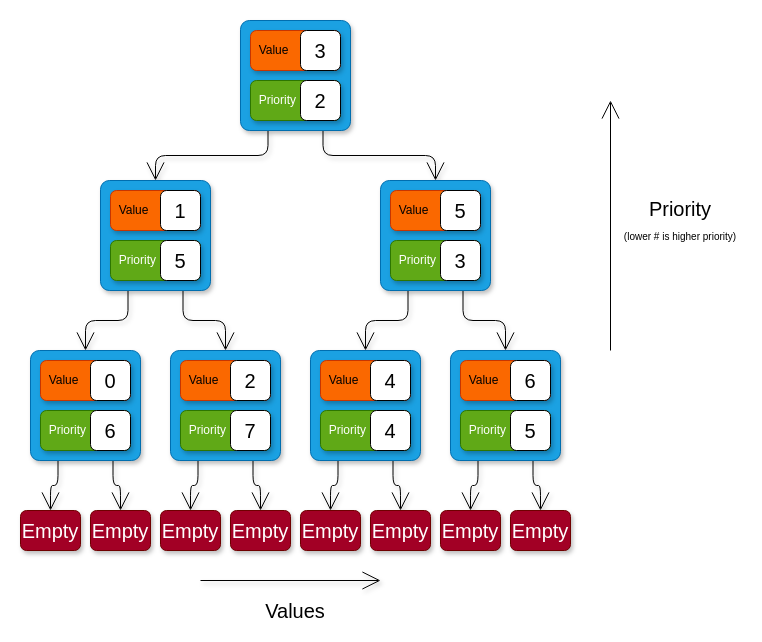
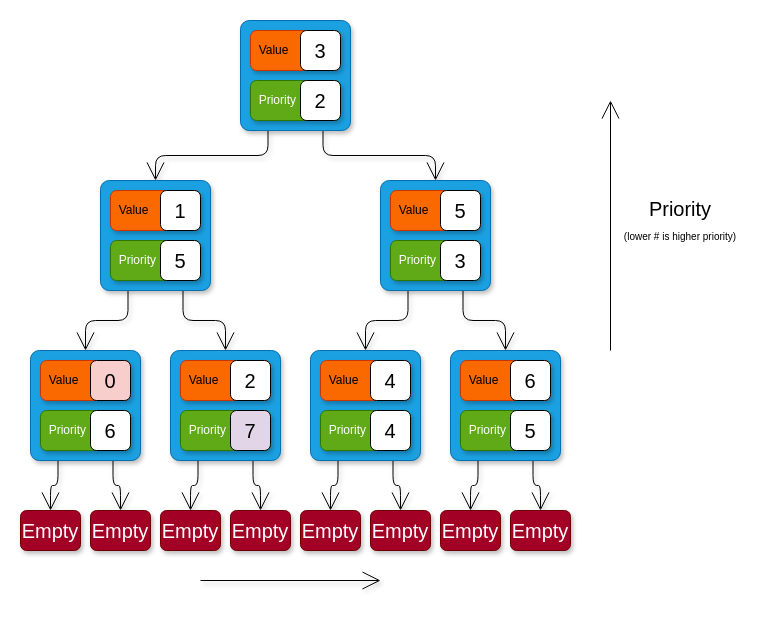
  <mxCell id="0" />
  <mxCell id="1" parent="0" />
  <mxCell id="2" style="edgeStyle=orthogonalEdgeStyle;html=1;exitX=0.25;exitY=1;exitDx=0;exitDy=0;entryX=0.5;entryY=0;entryDx=0;entryDy=0;endArrow=open;endFill=0;endSize=16;shadow=1;" edge="1" parent="1" source="4" target="11"><mxGeometry relative="1" as="geometry" /></mxCell>
  <mxCell id="3" style="edgeStyle=orthogonalEdgeStyle;html=1;exitX=0.75;exitY=1;exitDx=0;exitDy=0;entryX=0.5;entryY=0;entryDx=0;entryDy=0;endArrow=open;endFill=0;endSize=16;shadow=1;" edge="1" parent="1" source="4" target="18"><mxGeometry relative="1" as="geometry" /></mxCell>
  <mxCell id="4" value="" style="rounded=1;whiteSpace=wrap;html=1;arcSize=8;fillColor=#1ba1e2;strokeColor=#006EAF;fontColor=#ffffff;shadow=1;" vertex="1" parent="1"><mxGeometry x="240" y="20" width="110" height="110" as="geometry" /></mxCell>
  <mxCell id="5" value="&lt;span&gt;&amp;nbsp; Priority&lt;/span&gt;" style="rounded=1;whiteSpace=wrap;html=1;align=left;fillColor=#60a917;strokeColor=#2D7600;fontColor=#ffffff;shadow=1;" vertex="1" parent="1"><mxGeometry x="250" y="80" width="90" height="40" as="geometry" /></mxCell>
  <mxCell id="6" value="&amp;nbsp; Value" style="rounded=1;whiteSpace=wrap;html=1;align=left;fillColor=#fa6800;strokeColor=#C73500;fontColor=#000000;shadow=1;" vertex="1" parent="1"><mxGeometry x="250" y="30" width="90" height="40" as="geometry" /></mxCell>
  <mxCell id="7" value="3" style="rounded=1;whiteSpace=wrap;html=1;align=center;fontSize=20;shadow=0;" vertex="1" parent="1"><mxGeometry x="300" y="30" width="40" height="40" as="geometry" /></mxCell>
  <mxCell id="8" value="2" style="rounded=1;whiteSpace=wrap;html=1;align=center;fontSize=20;shadow=0;" vertex="1" parent="1"><mxGeometry x="300" y="80" width="40" height="40" as="geometry" /></mxCell>
  <mxCell id="9" style="edgeStyle=orthogonalEdgeStyle;html=1;exitX=0.75;exitY=1;exitDx=0;exitDy=0;entryX=0.5;entryY=0;entryDx=0;entryDy=0;endArrow=open;endFill=0;endSize=16;shadow=1;" edge="1" parent="1" source="11" target="25"><mxGeometry relative="1" as="geometry" /></mxCell>
  <mxCell id="10" style="edgeStyle=orthogonalEdgeStyle;html=1;exitX=0.25;exitY=1;exitDx=0;exitDy=0;entryX=0.5;entryY=0;entryDx=0;entryDy=0;endArrow=open;endFill=0;endSize=16;shadow=1;" edge="1" parent="1" source="11" target="32"><mxGeometry relative="1" as="geometry" /></mxCell>
  <mxCell id="11" value="" style="rounded=1;whiteSpace=wrap;html=1;arcSize=8;fillColor=#1ba1e2;strokeColor=#006EAF;fontColor=#ffffff;shadow=1;" vertex="1" parent="1"><mxGeometry x="100" y="180" width="110" height="110" as="geometry" /></mxCell>
  <mxCell id="12" value="&lt;span&gt;&amp;nbsp; Priority&lt;/span&gt;" style="rounded=1;whiteSpace=wrap;html=1;align=left;fillColor=#60a917;strokeColor=#2D7600;fontColor=#ffffff;shadow=1;" vertex="1" parent="1"><mxGeometry x="110" y="240" width="90" height="40" as="geometry" /></mxCell>
  <mxCell id="13" value="&amp;nbsp; Value" style="rounded=1;whiteSpace=wrap;html=1;align=left;fillColor=#fa6800;strokeColor=#C73500;fontColor=#000000;shadow=1;" vertex="1" parent="1"><mxGeometry x="110" y="190" width="90" height="40" as="geometry" /></mxCell>
  <mxCell id="14" value="1" style="rounded=1;whiteSpace=wrap;html=1;align=center;fontSize=20;shadow=0;" vertex="1" parent="1"><mxGeometry x="160" y="190" width="40" height="40" as="geometry" /></mxCell>
  <mxCell id="15" value="5" style="rounded=1;whiteSpace=wrap;html=1;align=center;fontSize=20;shadow=0;" vertex="1" parent="1"><mxGeometry x="160" y="240" width="40" height="40" as="geometry" /></mxCell>
  <mxCell id="16" style="edgeStyle=orthogonalEdgeStyle;html=1;exitX=0.25;exitY=1;exitDx=0;exitDy=0;entryX=0.5;entryY=0;entryDx=0;entryDy=0;endArrow=open;endFill=0;endSize=16;shadow=1;" edge="1" parent="1" source="18" target="46"><mxGeometry relative="1" as="geometry" /></mxCell>
  <mxCell id="17" style="edgeStyle=orthogonalEdgeStyle;html=1;exitX=0.75;exitY=1;exitDx=0;exitDy=0;entryX=0.5;entryY=0;entryDx=0;entryDy=0;endArrow=open;endFill=0;endSize=16;shadow=1;" edge="1" parent="1" source="18" target="39"><mxGeometry relative="1" as="geometry" /></mxCell>
  <mxCell id="18" value="" style="rounded=1;whiteSpace=wrap;html=1;arcSize=8;fillColor=#1ba1e2;strokeColor=#006EAF;fontColor=#ffffff;shadow=1;" vertex="1" parent="1"><mxGeometry x="380" y="180" width="110" height="110" as="geometry" /></mxCell>
  <mxCell id="19" value="&lt;span&gt;&amp;nbsp; Priority&lt;/span&gt;" style="rounded=1;whiteSpace=wrap;html=1;align=left;fillColor=#60a917;strokeColor=#2D7600;fontColor=#ffffff;shadow=1;" vertex="1" parent="1"><mxGeometry x="390" y="240" width="90" height="40" as="geometry" /></mxCell>
  <mxCell id="20" value="&amp;nbsp; Value" style="rounded=1;whiteSpace=wrap;html=1;align=left;fillColor=#fa6800;strokeColor=#C73500;fontColor=#000000;shadow=1;" vertex="1" parent="1"><mxGeometry x="390" y="190" width="90" height="40" as="geometry" /></mxCell>
  <mxCell id="21" value="5" style="rounded=1;whiteSpace=wrap;html=1;align=center;fontSize=20;shadow=0;" vertex="1" parent="1"><mxGeometry x="440" y="190" width="40" height="40" as="geometry" /></mxCell>
  <mxCell id="22" value="3" style="rounded=1;whiteSpace=wrap;html=1;align=center;fontSize=20;shadow=0;" vertex="1" parent="1"><mxGeometry x="440" y="240" width="40" height="40" as="geometry" /></mxCell>
  <mxCell id="23" style="edgeStyle=orthogonalEdgeStyle;html=1;exitX=0.25;exitY=1;exitDx=0;exitDy=0;entryX=0.5;entryY=0;entryDx=0;entryDy=0;shadow=1;fontSize=20;endArrow=open;endFill=0;endSize=16;" edge="1" parent="1" source="25" target="57"><mxGeometry relative="1" as="geometry" /></mxCell>
  <mxCell id="24" style="edgeStyle=orthogonalEdgeStyle;html=1;exitX=0.75;exitY=1;exitDx=0;exitDy=0;entryX=0.5;entryY=0;entryDx=0;entryDy=0;shadow=1;fontSize=20;endArrow=open;endFill=0;endSize=16;" edge="1" parent="1" source="25" target="58"><mxGeometry relative="1" as="geometry" /></mxCell>
  <mxCell id="25" value="" style="rounded=1;whiteSpace=wrap;html=1;arcSize=8;fillColor=#1ba1e2;strokeColor=#006EAF;fontColor=#ffffff;shadow=1;" vertex="1" parent="1"><mxGeometry x="170" y="350" width="110" height="110" as="geometry" /></mxCell>
  <mxCell id="26" value="&lt;span&gt;&amp;nbsp; Priority&lt;/span&gt;" style="rounded=1;whiteSpace=wrap;html=1;align=left;fillColor=#60a917;strokeColor=#2D7600;fontColor=#ffffff;shadow=1;" vertex="1" parent="1"><mxGeometry x="180" y="410" width="90" height="40" as="geometry" /></mxCell>
  <mxCell id="27" value="&amp;nbsp; Value" style="rounded=1;whiteSpace=wrap;html=1;align=left;fillColor=#fa6800;strokeColor=#C73500;fontColor=#000000;shadow=1;" vertex="1" parent="1"><mxGeometry x="180" y="360" width="90" height="40" as="geometry" /></mxCell>
  <mxCell id="28" value="2" style="rounded=1;whiteSpace=wrap;html=1;align=center;fontSize=20;shadow=0;" vertex="1" parent="1"><mxGeometry x="230" y="360" width="40" height="40" as="geometry" /></mxCell>
- <mxCell id="29" value="7" style="rounded=1;whiteSpace=wrap;html=1;align=center;fontSize=20;shadow=0;" vertex="1" parent="1"><mxGeometry x="230" y="410" width="40" height="40" as="geometry" /></mxCell>
+ <mxCell id="29" value="7" style="rounded=1;whiteSpace=wrap;html=1;align=center;fontSize=20;shadow=0;fillColor=#e1d5e7;" vertex="1" parent="1"><mxGeometry x="230" y="410" width="40" height="40" as="geometry" /></mxCell>
  <mxCell id="30" style="edgeStyle=orthogonalEdgeStyle;html=1;exitX=0.25;exitY=1;exitDx=0;exitDy=0;entryX=0.5;entryY=0;entryDx=0;entryDy=0;shadow=1;fontSize=20;endArrow=open;endFill=0;endSize=16;" edge="1" parent="1" source="32" target="55"><mxGeometry relative="1" as="geometry" /></mxCell>
  <mxCell id="31" style="edgeStyle=orthogonalEdgeStyle;html=1;exitX=0.75;exitY=1;exitDx=0;exitDy=0;entryX=0.5;entryY=0;entryDx=0;entryDy=0;shadow=1;fontSize=20;endArrow=open;endFill=0;endSize=16;" edge="1" parent="1" source="32" target="56"><mxGeometry relative="1" as="geometry" /></mxCell>
  <mxCell id="32" value="" style="rounded=1;whiteSpace=wrap;html=1;arcSize=8;fillColor=#1ba1e2;strokeColor=#006EAF;fontColor=#ffffff;shadow=1;" vertex="1" parent="1"><mxGeometry x="30" y="350" width="110" height="110" as="geometry" /></mxCell>
  <mxCell id="33" value="&lt;span&gt;&amp;nbsp; Priority&lt;/span&gt;" style="rounded=1;whiteSpace=wrap;html=1;align=left;fillColor=#60a917;strokeColor=#2D7600;fontColor=#ffffff;shadow=1;" vertex="1" parent="1"><mxGeometry x="40" y="410" width="90" height="40" as="geometry" /></mxCell>
  <mxCell id="34" value="&amp;nbsp; Value" style="rounded=1;whiteSpace=wrap;html=1;align=left;fillColor=#fa6800;strokeColor=#C73500;fontColor=#000000;shadow=1;" vertex="1" parent="1"><mxGeometry x="40" y="360" width="90" height="40" as="geometry" /></mxCell>
- <mxCell id="35" value="0" style="rounded=1;whiteSpace=wrap;html=1;align=center;fontSize=20;shadow=0;" vertex="1" parent="1"><mxGeometry x="90" y="360" width="40" height="40" as="geometry" /></mxCell>
+ <mxCell id="35" value="0" style="rounded=1;whiteSpace=wrap;html=1;align=center;fontSize=20;shadow=0;fillColor=#f8cecc;" vertex="1" parent="1"><mxGeometry x="90" y="360" width="40" height="40" as="geometry" /></mxCell>
  <mxCell id="36" value="6" style="rounded=1;whiteSpace=wrap;html=1;align=center;fontSize=20;shadow=0;" vertex="1" parent="1"><mxGeometry x="90" y="410" width="40" height="40" as="geometry" /></mxCell>
  <mxCell id="37" style="edgeStyle=orthogonalEdgeStyle;html=1;exitX=0.25;exitY=1;exitDx=0;exitDy=0;entryX=0.5;entryY=0;entryDx=0;entryDy=0;shadow=1;fontSize=20;endArrow=open;endFill=0;endSize=16;" edge="1" parent="1" source="39" target="61"><mxGeometry relative="1" as="geometry" /></mxCell>
  <mxCell id="38" style="edgeStyle=orthogonalEdgeStyle;html=1;exitX=0.75;exitY=1;exitDx=0;exitDy=0;shadow=1;fontSize=20;endArrow=open;endFill=0;endSize=16;entryX=0.5;entryY=0;entryDx=0;entryDy=0;" edge="1" parent="1" source="39" target="62"><mxGeometry relative="1" as="geometry" /></mxCell>
  <mxCell id="39" value="" style="rounded=1;whiteSpace=wrap;html=1;arcSize=8;fillColor=#1ba1e2;strokeColor=#006EAF;fontColor=#ffffff;shadow=1;" vertex="1" parent="1"><mxGeometry x="450" y="350" width="110" height="110" as="geometry" /></mxCell>
  <mxCell id="40" value="&lt;span&gt;&amp;nbsp; Priority&lt;/span&gt;" style="rounded=1;whiteSpace=wrap;html=1;align=left;fillColor=#60a917;strokeColor=#2D7600;fontColor=#ffffff;shadow=1;" vertex="1" parent="1"><mxGeometry x="460" y="410" width="90" height="40" as="geometry" /></mxCell>
  <mxCell id="41" value="&amp;nbsp; Value" style="rounded=1;whiteSpace=wrap;html=1;align=left;fillColor=#fa6800;strokeColor=#C73500;fontColor=#000000;shadow=1;" vertex="1" parent="1"><mxGeometry x="460" y="360" width="90" height="40" as="geometry" /></mxCell>
  <mxCell id="42" value="6" style="rounded=1;whiteSpace=wrap;html=1;align=center;fontSize=20;shadow=0;" vertex="1" parent="1"><mxGeometry x="510" y="360" width="40" height="40" as="geometry" /></mxCell>
  <mxCell id="43" value="5" style="rounded=1;whiteSpace=wrap;html=1;align=center;fontSize=20;shadow=0;" vertex="1" parent="1"><mxGeometry x="510" y="410" width="40" height="40" as="geometry" /></mxCell>
  <mxCell id="44" style="edgeStyle=orthogonalEdgeStyle;html=1;exitX=0.25;exitY=1;exitDx=0;exitDy=0;entryX=0.5;entryY=0;entryDx=0;entryDy=0;shadow=1;fontSize=20;endArrow=open;endFill=0;endSize=16;" edge="1" parent="1" source="46" target="59"><mxGeometry relative="1" as="geometry" /></mxCell>
  <mxCell id="45" style="edgeStyle=orthogonalEdgeStyle;html=1;exitX=0.75;exitY=1;exitDx=0;exitDy=0;entryX=0.5;entryY=0;entryDx=0;entryDy=0;shadow=1;fontSize=20;endArrow=open;endFill=0;endSize=16;" edge="1" parent="1" source="46" target="60"><mxGeometry relative="1" as="geometry" /></mxCell>
  <mxCell id="46" value="" style="rounded=1;whiteSpace=wrap;html=1;arcSize=8;fillColor=#1ba1e2;strokeColor=#006EAF;fontColor=#ffffff;shadow=1;" vertex="1" parent="1"><mxGeometry x="310" y="350" width="110" height="110" as="geometry" /></mxCell>
  <mxCell id="47" value="&lt;span&gt;&amp;nbsp; Priority&lt;/span&gt;" style="rounded=1;whiteSpace=wrap;html=1;align=left;fillColor=#60a917;strokeColor=#2D7600;fontColor=#ffffff;shadow=1;" vertex="1" parent="1"><mxGeometry x="320" y="410" width="90" height="40" as="geometry" /></mxCell>
  <mxCell id="48" value="&amp;nbsp; Value" style="rounded=1;whiteSpace=wrap;html=1;align=left;fillColor=#fa6800;strokeColor=#C73500;fontColor=#000000;shadow=1;" vertex="1" parent="1"><mxGeometry x="320" y="360" width="90" height="40" as="geometry" /></mxCell>
  <mxCell id="49" value="4" style="rounded=1;whiteSpace=wrap;html=1;align=center;fontSize=20;shadow=0;" vertex="1" parent="1"><mxGeometry x="370" y="360" width="40" height="40" as="geometry" /></mxCell>
  <mxCell id="50" value="4" style="rounded=1;whiteSpace=wrap;html=1;align=center;fontSize=20;shadow=0;" vertex="1" parent="1"><mxGeometry x="370" y="410" width="40" height="40" as="geometry" /></mxCell>
  <mxCell id="51" value="" style="endArrow=open;html=1;fontSize=20;endSize=16;endFill=0;shadow=1;" edge="1" parent="1"><mxGeometry width="50" height="50" relative="1" as="geometry"><mxPoint x="200" y="580" as="sourcePoint" /><mxPoint x="380" y="580" as="targetPoint" /></mxGeometry></mxCell>
  <mxCell id="52" value="" style="endArrow=open;html=1;fontSize=20;endSize=16;endFill=0;" edge="1" parent="1"><mxGeometry width="50" height="50" relative="1" as="geometry"><mxPoint x="610" y="350" as="sourcePoint" /><mxPoint x="610" y="100" as="targetPoint" /></mxGeometry></mxCell>
- <mxCell id="53" value="Values" style="text;html=1;strokeColor=none;fillColor=none;align=center;verticalAlign=middle;whiteSpace=wrap;rounded=0;fontSize=20;" vertex="1" parent="1"><mxGeometry x="275" y="600" width="40" height="20" as="geometry" /></mxCell>
  <mxCell id="54" value="Priority&lt;br&gt;&lt;font style=&quot;font-size: 10px&quot;&gt;(lower # is higher priority)&lt;/font&gt;" style="text;html=1;strokeColor=none;fillColor=none;align=center;verticalAlign=middle;whiteSpace=wrap;rounded=0;fontSize=20;" vertex="1" parent="1"><mxGeometry x="620" y="210" width="120" height="20" as="geometry" /></mxCell>
  <mxCell id="55" value="Empty" style="rounded=1;whiteSpace=wrap;html=1;shadow=1;fontSize=20;fillColor=#a20025;strokeColor=#6F0000;fontColor=#ffffff;" vertex="1" parent="1"><mxGeometry y="510" width="60" height="40" as="geometry" x="20" /></mxCell>
  <mxCell id="56" value="Empty" style="rounded=1;whiteSpace=wrap;html=1;shadow=1;fontSize=20;fillColor=#a20025;strokeColor=#6F0000;fontColor=#ffffff;" vertex="1" parent="1"><mxGeometry x="90" y="510" width="60" height="40" as="geometry" /></mxCell>
  <mxCell id="57" value="Empty" style="rounded=1;whiteSpace=wrap;html=1;shadow=1;fontSize=20;fillColor=#a20025;strokeColor=#6F0000;fontColor=#ffffff;" vertex="1" parent="1"><mxGeometry x="160" y="510" width="60" height="40" as="geometry" /></mxCell>
  <mxCell id="58" value="Empty" style="rounded=1;whiteSpace=wrap;html=1;shadow=1;fontSize=20;fillColor=#a20025;strokeColor=#6F0000;fontColor=#ffffff;" vertex="1" parent="1"><mxGeometry x="230" y="510" width="60" height="40" as="geometry" /></mxCell>
  <mxCell id="59" value="Empty" style="rounded=1;whiteSpace=wrap;html=1;shadow=1;fontSize=20;fillColor=#a20025;strokeColor=#6F0000;fontColor=#ffffff;" vertex="1" parent="1"><mxGeometry x="300" y="510" width="60" height="40" as="geometry" /></mxCell>
  <mxCell id="60" value="Empty" style="rounded=1;whiteSpace=wrap;html=1;shadow=1;fontSize=20;fillColor=#a20025;strokeColor=#6F0000;fontColor=#ffffff;" vertex="1" parent="1"><mxGeometry x="370" y="510" width="60" height="40" as="geometry" /></mxCell>
  <mxCell id="61" value="Empty" style="rounded=1;whiteSpace=wrap;html=1;shadow=1;fontSize=20;fillColor=#a20025;strokeColor=#6F0000;fontColor=#ffffff;" vertex="1" parent="1"><mxGeometry x="440" y="510" width="60" height="40" as="geometry" /></mxCell>
  <mxCell id="62" value="Empty" style="rounded=1;whiteSpace=wrap;html=1;shadow=1;fontSize=20;fillColor=#a20025;strokeColor=#6F0000;fontColor=#ffffff;" vertex="1" parent="1"><mxGeometry x="510" y="510" width="60" height="40" as="geometry" /></mxCell>
